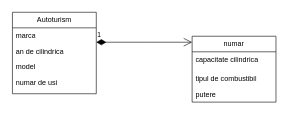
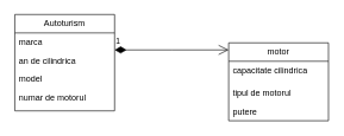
  <mxCell id="0" />
  <mxCell id="1" parent="0" />
  <mxCell id="2" value="Autoturism" style="swimlane;fontStyle=0;childLayout=stackLayout;horizontal=1;startSize=26;fillColor=none;horizontalStack=0;resizeParent=1;resizeParentMax=0;resizeLast=0;collapsible=1;marginBottom=0;whiteSpace=wrap;html=1;" parent="1" vertex="1"><mxGeometry x="20" y="20" width="140" height="136" as="geometry" /></mxCell>
  <mxCell id="3" value="marca" style="text;strokeColor=none;fillColor=none;align=left;verticalAlign=top;spacingLeft=4;spacingRight=4;overflow=hidden;rotatable=0;points=[[0,0.5],[1,0.5]];portConstraint=eastwest;whiteSpace=wrap;html=1;" parent="2" vertex="1"><mxGeometry y="26" width="140" height="26" as="geometry" /></mxCell>
  <mxCell id="4" value="an de cilindrica" style="text;strokeColor=none;fillColor=none;align=left;verticalAlign=top;spacingLeft=4;spacingRight=4;overflow=hidden;rotatable=0;points=[[0,0.5],[1,0.5]];portConstraint=eastwest;whiteSpace=wrap;html=1;" parent="2" vertex="1"><mxGeometry y="52" width="140" height="26" as="geometry" /></mxCell>
  <mxCell id="5" value="model" style="text;strokeColor=none;fillColor=none;align=left;verticalAlign=top;spacingLeft=4;spacingRight=4;overflow=hidden;rotatable=0;points=[[0,0.5],[1,0.5]];portConstraint=eastwest;whiteSpace=wrap;html=1;" parent="2" vertex="1"><mxGeometry y="78" width="140" height="26" as="geometry" /></mxCell>
- <mxCell id="6" value="numar de usi" style="text;strokeColor=none;fillColor=none;align=left;verticalAlign=top;spacingLeft=4;spacingRight=4;overflow=hidden;rotatable=0;points=[[0,0.5],[1,0.5]];portConstraint=eastwest;whiteSpace=wrap;html=1;" vertex="1" parent="2"><mxGeometry y="104" width="140" height="32" as="geometry" /></mxCell>
- <mxCell id="7" value="numar" style="swimlane;fontStyle=0;childLayout=stackLayout;horizontal=1;startSize=26;fillColor=none;horizontalStack=0;resizeParent=1;resizeParentMax=0;resizeLast=0;collapsible=1;marginBottom=0;whiteSpace=wrap;html=1;" parent="1" vertex="1"><mxGeometry x="320" y="60" width="140" height="110" as="geometry"><mxRectangle x="410" y="850" width="70" height="30" as="alternateBounds" /></mxGeometry></mxCell>
+ <mxCell id="6" value="numar de motorul" style="text;strokeColor=none;fillColor=none;align=left;verticalAlign=top;spacingLeft=4;spacingRight=4;overflow=hidden;rotatable=0;points=[[0,0.5],[1,0.5]];portConstraint=eastwest;whiteSpace=wrap;html=1;" vertex="1" parent="2"><mxGeometry y="104" width="140" height="32" as="geometry" /></mxCell>
+ <mxCell id="7" value="motor" style="swimlane;fontStyle=0;childLayout=stackLayout;horizontal=1;startSize=26;fillColor=none;horizontalStack=0;resizeParent=1;resizeParentMax=0;resizeLast=0;collapsible=1;marginBottom=0;whiteSpace=wrap;html=1;" parent="1" vertex="1"><mxGeometry x="320" y="60" width="140" height="110" as="geometry"><mxRectangle x="410" y="850" width="70" height="30" as="alternateBounds" /></mxGeometry></mxCell>
  <mxCell id="8" value="capacitate cilindrica" style="text;strokeColor=none;fillColor=none;align=left;verticalAlign=top;spacingLeft=4;spacingRight=4;overflow=hidden;rotatable=0;points=[[0,0.5],[1,0.5]];portConstraint=eastwest;whiteSpace=wrap;html=1;" parent="7" vertex="1"><mxGeometry y="26" width="140" height="32" as="geometry" /></mxCell>
- <mxCell id="9" value="tipul de combustibil" style="text;strokeColor=none;fillColor=none;align=left;verticalAlign=top;spacingLeft=4;spacingRight=4;overflow=hidden;rotatable=0;points=[[0,0.5],[1,0.5]];portConstraint=eastwest;whiteSpace=wrap;html=1;" parent="7" vertex="1"><mxGeometry y="58" width="140" height="26" as="geometry" /></mxCell>
+ <mxCell id="9" value="tipul de motorul" style="text;strokeColor=none;fillColor=none;align=left;verticalAlign=top;spacingLeft=4;spacingRight=4;overflow=hidden;rotatable=0;points=[[0,0.5],[1,0.5]];portConstraint=eastwest;whiteSpace=wrap;html=1;" parent="7" vertex="1"><mxGeometry y="58" width="140" height="26" as="geometry" /></mxCell>
  <mxCell id="10" value="putere&lt;div&gt;&lt;br&gt;&lt;/div&gt;&lt;div&gt;motorul porneste model&lt;/div&gt;" style="text;strokeColor=none;fillColor=none;align=left;verticalAlign=top;spacingLeft=4;spacingRight=4;overflow=hidden;rotatable=0;points=[[0,0.5],[1,0.5]];portConstraint=eastwest;whiteSpace=wrap;html=1;" parent="7" vertex="1"><mxGeometry y="84" width="140" height="26" as="geometry" /></mxCell>
  <mxCell id="11" value="1" style="endArrow=open;html=1;endSize=12;startArrow=diamondThin;startSize=14;startFill=1;edgeStyle=orthogonalEdgeStyle;align=left;verticalAlign=bottom;rounded=0;" parent="1" edge="1"><mxGeometry x="-1" y="3" relative="1" as="geometry"><mxPoint x="160" y="70" as="sourcePoint" /><mxPoint x="320" y="70" as="targetPoint" /><Array as="points"><mxPoint x="240" y="70" /><mxPoint x="240" y="70" /></Array></mxGeometry></mxCell>
